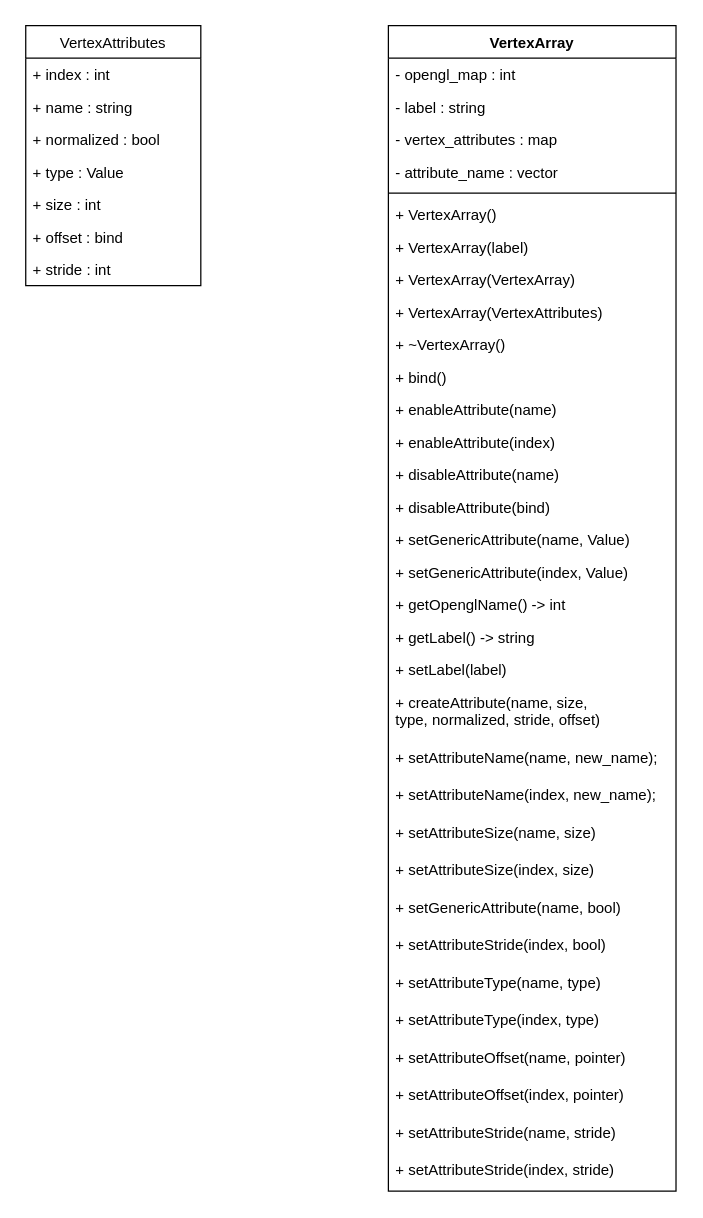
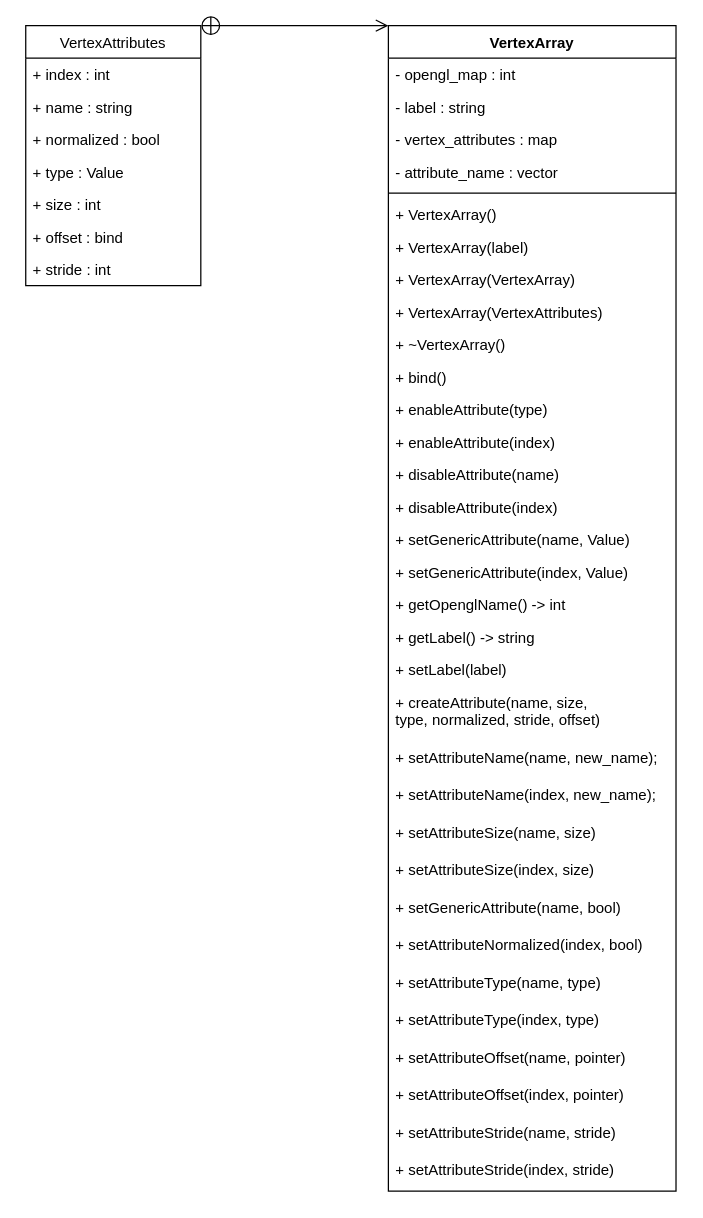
  <mxCell id="0" />
  <mxCell id="1" parent="0" />
  <mxCell id="2" value="VertexArray" style="swimlane;fontStyle=1;align=center;verticalAlign=top;childLayout=stackLayout;horizontal=1;startSize=26;horizontalStack=0;resizeParent=1;resizeParentMax=0;resizeLast=0;collapsible=1;marginBottom=0;" vertex="1" parent="1"><mxGeometry x="310" y="20" width="230" height="932" as="geometry" /></mxCell>
  <mxCell id="3" value="- opengl_map : int" style="text;strokeColor=none;fillColor=none;align=left;verticalAlign=top;spacingLeft=4;spacingRight=4;overflow=hidden;rotatable=0;points=[[0,0.5],[1,0.5]];portConstraint=eastwest;" vertex="1" parent="2"><mxGeometry y="26" width="230" height="26" as="geometry" /></mxCell>
  <mxCell id="4" value="- label : string" style="text;strokeColor=none;fillColor=none;align=left;verticalAlign=top;spacingLeft=4;spacingRight=4;overflow=hidden;rotatable=0;points=[[0,0.5],[1,0.5]];portConstraint=eastwest;" vertex="1" parent="2"><mxGeometry y="52" width="230" height="26" as="geometry" /></mxCell>
  <mxCell id="5" value="- vertex_attributes : map" style="text;strokeColor=none;fillColor=none;align=left;verticalAlign=top;spacingLeft=4;spacingRight=4;overflow=hidden;rotatable=0;points=[[0,0.5],[1,0.5]];portConstraint=eastwest;" vertex="1" parent="2"><mxGeometry y="78" width="230" height="26" as="geometry" /></mxCell>
  <mxCell id="6" value="- attribute_name : vector" style="text;strokeColor=none;fillColor=none;align=left;verticalAlign=top;spacingLeft=4;spacingRight=4;overflow=hidden;rotatable=0;points=[[0,0.5],[1,0.5]];portConstraint=eastwest;" vertex="1" parent="2"><mxGeometry y="104" width="230" height="26" as="geometry" /></mxCell>
  <mxCell id="7" value="" style="line;strokeWidth=1;fillColor=none;align=left;verticalAlign=middle;spacingTop=-1;spacingLeft=3;spacingRight=3;rotatable=0;labelPosition=right;points=[];portConstraint=eastwest;" vertex="1" parent="2"><mxGeometry y="130" width="230" height="8" as="geometry" /></mxCell>
  <mxCell id="8" value="+ VertexArray()" style="text;strokeColor=none;fillColor=none;align=left;verticalAlign=top;spacingLeft=4;spacingRight=4;overflow=hidden;rotatable=0;points=[[0,0.5],[1,0.5]];portConstraint=eastwest;" vertex="1" parent="2"><mxGeometry y="138" width="230" height="26" as="geometry" /></mxCell>
  <mxCell id="9" value="+ VertexArray(label)" style="text;strokeColor=none;fillColor=none;align=left;verticalAlign=top;spacingLeft=4;spacingRight=4;overflow=hidden;rotatable=0;points=[[0,0.5],[1,0.5]];portConstraint=eastwest;" vertex="1" parent="2"><mxGeometry y="164" width="230" height="26" as="geometry" /></mxCell>
  <mxCell id="10" value="+ VertexArray(VertexArray)" style="text;strokeColor=none;fillColor=none;align=left;verticalAlign=top;spacingLeft=4;spacingRight=4;overflow=hidden;rotatable=0;points=[[0,0.5],[1,0.5]];portConstraint=eastwest;" vertex="1" parent="2"><mxGeometry y="190" width="230" height="26" as="geometry" /></mxCell>
  <mxCell id="11" value="+ VertexArray(VertexAttributes)" style="text;strokeColor=none;fillColor=none;align=left;verticalAlign=top;spacingLeft=4;spacingRight=4;overflow=hidden;rotatable=0;points=[[0,0.5],[1,0.5]];portConstraint=eastwest;" vertex="1" parent="2"><mxGeometry y="216" width="230" height="26" as="geometry" /></mxCell>
  <mxCell id="12" value="+ ~VertexArray()" style="text;strokeColor=none;fillColor=none;align=left;verticalAlign=top;spacingLeft=4;spacingRight=4;overflow=hidden;rotatable=0;points=[[0,0.5],[1,0.5]];portConstraint=eastwest;" vertex="1" parent="2"><mxGeometry y="242" width="230" height="26" as="geometry" /></mxCell>
  <mxCell id="13" value="+ bind()" style="text;strokeColor=none;fillColor=none;align=left;verticalAlign=top;spacingLeft=4;spacingRight=4;overflow=hidden;rotatable=0;points=[[0,0.5],[1,0.5]];portConstraint=eastwest;" vertex="1" parent="2"><mxGeometry y="268" width="230" height="26" as="geometry" /></mxCell>
- <mxCell id="14" value="+ enableAttribute(name)" style="text;strokeColor=none;fillColor=none;align=left;verticalAlign=top;spacingLeft=4;spacingRight=4;overflow=hidden;rotatable=0;points=[[0,0.5],[1,0.5]];portConstraint=eastwest;" vertex="1" parent="2"><mxGeometry y="294" width="230" height="26" as="geometry" /></mxCell>
+ <mxCell id="14" value="+ enableAttribute(type)" style="text;strokeColor=none;fillColor=none;align=left;verticalAlign=top;spacingLeft=4;spacingRight=4;overflow=hidden;rotatable=0;points=[[0,0.5],[1,0.5]];portConstraint=eastwest;" vertex="1" parent="2"><mxGeometry y="294" width="230" height="26" as="geometry" /></mxCell>
  <mxCell id="15" value="+ enableAttribute(index)" style="text;strokeColor=none;fillColor=none;align=left;verticalAlign=top;spacingLeft=4;spacingRight=4;overflow=hidden;rotatable=0;points=[[0,0.5],[1,0.5]];portConstraint=eastwest;" vertex="1" parent="2"><mxGeometry y="320" width="230" height="26" as="geometry" /></mxCell>
  <mxCell id="16" value="+ disableAttribute(name)" style="text;strokeColor=none;fillColor=none;align=left;verticalAlign=top;spacingLeft=4;spacingRight=4;overflow=hidden;rotatable=0;points=[[0,0.5],[1,0.5]];portConstraint=eastwest;" vertex="1" parent="2"><mxGeometry y="346" width="230" height="26" as="geometry" /></mxCell>
- <mxCell id="17" value="+ disableAttribute(bind)" style="text;strokeColor=none;fillColor=none;align=left;verticalAlign=top;spacingLeft=4;spacingRight=4;overflow=hidden;rotatable=0;points=[[0,0.5],[1,0.5]];portConstraint=eastwest;" vertex="1" parent="2"><mxGeometry y="372" width="230" height="26" as="geometry" /></mxCell>
+ <mxCell id="17" value="+ disableAttribute(index)" style="text;strokeColor=none;fillColor=none;align=left;verticalAlign=top;spacingLeft=4;spacingRight=4;overflow=hidden;rotatable=0;points=[[0,0.5],[1,0.5]];portConstraint=eastwest;" vertex="1" parent="2"><mxGeometry y="372" width="230" height="26" as="geometry" /></mxCell>
  <mxCell id="18" value="+ setGenericAttribute(name, Value)" style="text;strokeColor=none;fillColor=none;align=left;verticalAlign=top;spacingLeft=4;spacingRight=4;overflow=hidden;rotatable=0;points=[[0,0.5],[1,0.5]];portConstraint=eastwest;" vertex="1" parent="2"><mxGeometry y="398" width="230" height="26" as="geometry" /></mxCell>
  <mxCell id="19" value="+ setGenericAttribute(index, Value)" style="text;strokeColor=none;fillColor=none;align=left;verticalAlign=top;spacingLeft=4;spacingRight=4;overflow=hidden;rotatable=0;points=[[0,0.5],[1,0.5]];portConstraint=eastwest;" vertex="1" parent="2"><mxGeometry y="424" width="230" height="26" as="geometry" /></mxCell>
  <mxCell id="20" value="+ getOpenglName() -&gt; int" style="text;strokeColor=none;fillColor=none;align=left;verticalAlign=top;spacingLeft=4;spacingRight=4;overflow=hidden;rotatable=0;points=[[0,0.5],[1,0.5]];portConstraint=eastwest;" vertex="1" parent="2"><mxGeometry y="450" width="230" height="26" as="geometry" /></mxCell>
  <mxCell id="21" value="+ getLabel() -&gt; string" style="text;strokeColor=none;fillColor=none;align=left;verticalAlign=top;spacingLeft=4;spacingRight=4;overflow=hidden;rotatable=0;points=[[0,0.5],[1,0.5]];portConstraint=eastwest;" vertex="1" parent="2"><mxGeometry y="476" width="230" height="26" as="geometry" /></mxCell>
  <mxCell id="22" value="+ setLabel(label)" style="text;strokeColor=none;fillColor=none;align=left;verticalAlign=top;spacingLeft=4;spacingRight=4;overflow=hidden;rotatable=0;points=[[0,0.5],[1,0.5]];portConstraint=eastwest;" vertex="1" parent="2"><mxGeometry y="502" width="230" height="26" as="geometry" /></mxCell>
  <mxCell id="23" value="+ createAttribute(name, size,&#10;type, normalized, stride, offset)" style="text;strokeColor=none;fillColor=none;align=left;verticalAlign=top;spacingLeft=4;spacingRight=4;overflow=hidden;rotatable=0;points=[[0,0.5],[1,0.5]];portConstraint=eastwest;" vertex="1" parent="2"><mxGeometry y="528" width="230" height="44" as="geometry" /></mxCell>
  <mxCell id="24" value="+ setAttributeName(name, new_name);" style="text;strokeColor=none;fillColor=none;align=left;verticalAlign=top;spacingLeft=4;spacingRight=4;overflow=hidden;rotatable=0;points=[[0,0.5],[1,0.5]];portConstraint=eastwest;" vertex="1" parent="2"><mxGeometry y="572" width="230" height="30" as="geometry" /></mxCell>
  <mxCell id="25" value="+ setAttributeName(index, new_name);" style="text;strokeColor=none;fillColor=none;align=left;verticalAlign=top;spacingLeft=4;spacingRight=4;overflow=hidden;rotatable=0;points=[[0,0.5],[1,0.5]];portConstraint=eastwest;" vertex="1" parent="2"><mxGeometry y="602" width="230" height="30" as="geometry" /></mxCell>
  <mxCell id="26" value="+ setAttributeSize(name, size)" style="text;strokeColor=none;fillColor=none;align=left;verticalAlign=top;spacingLeft=4;spacingRight=4;overflow=hidden;rotatable=0;points=[[0,0.5],[1,0.5]];portConstraint=eastwest;" vertex="1" parent="2"><mxGeometry y="632" width="230" height="30" as="geometry" /></mxCell>
  <mxCell id="27" value="+ setAttributeSize(index, size)" style="text;strokeColor=none;fillColor=none;align=left;verticalAlign=top;spacingLeft=4;spacingRight=4;overflow=hidden;rotatable=0;points=[[0,0.5],[1,0.5]];portConstraint=eastwest;" vertex="1" parent="2"><mxGeometry y="662" width="230" height="30" as="geometry" /></mxCell>
  <mxCell id="28" value="+ setGenericAttribute(name, bool)" style="text;strokeColor=none;fillColor=none;align=left;verticalAlign=top;spacingLeft=4;spacingRight=4;overflow=hidden;rotatable=0;points=[[0,0.5],[1,0.5]];portConstraint=eastwest;" vertex="1" parent="2"><mxGeometry y="692" width="230" height="30" as="geometry" /></mxCell>
- <mxCell id="29" value="+ setAttributeStride(index, bool)" style="text;strokeColor=none;fillColor=none;align=left;verticalAlign=top;spacingLeft=4;spacingRight=4;overflow=hidden;rotatable=0;points=[[0,0.5],[1,0.5]];portConstraint=eastwest;" vertex="1" parent="2"><mxGeometry y="722" width="230" height="30" as="geometry" /></mxCell>
+ <mxCell id="29" value="+ setAttributeNormalized(index, bool)" style="text;strokeColor=none;fillColor=none;align=left;verticalAlign=top;spacingLeft=4;spacingRight=4;overflow=hidden;rotatable=0;points=[[0,0.5],[1,0.5]];portConstraint=eastwest;" vertex="1" parent="2"><mxGeometry y="722" width="230" height="30" as="geometry" /></mxCell>
  <mxCell id="30" value="+ setAttributeType(name, type)" style="text;strokeColor=none;fillColor=none;align=left;verticalAlign=top;spacingLeft=4;spacingRight=4;overflow=hidden;rotatable=0;points=[[0,0.5],[1,0.5]];portConstraint=eastwest;" vertex="1" parent="2"><mxGeometry y="752" width="230" height="30" as="geometry" /></mxCell>
  <mxCell id="31" value="+ setAttributeType(index, type)" style="text;strokeColor=none;fillColor=none;align=left;verticalAlign=top;spacingLeft=4;spacingRight=4;overflow=hidden;rotatable=0;points=[[0,0.5],[1,0.5]];portConstraint=eastwest;" vertex="1" parent="2"><mxGeometry y="782" width="230" height="30" as="geometry" /></mxCell>
  <mxCell id="32" value="+ setAttributeOffset(name, pointer)" style="text;strokeColor=none;fillColor=none;align=left;verticalAlign=top;spacingLeft=4;spacingRight=4;overflow=hidden;rotatable=0;points=[[0,0.5],[1,0.5]];portConstraint=eastwest;" vertex="1" parent="2"><mxGeometry y="812" width="230" height="30" as="geometry" /></mxCell>
  <mxCell id="33" value="+ setAttributeOffset(index, pointer)" style="text;strokeColor=none;fillColor=none;align=left;verticalAlign=top;spacingLeft=4;spacingRight=4;overflow=hidden;rotatable=0;points=[[0,0.5],[1,0.5]];portConstraint=eastwest;" vertex="1" parent="2"><mxGeometry y="842" width="230" height="30" as="geometry" /></mxCell>
  <mxCell id="34" value="+ setAttributeStride(name, stride)" style="text;strokeColor=none;fillColor=none;align=left;verticalAlign=top;spacingLeft=4;spacingRight=4;overflow=hidden;rotatable=0;points=[[0,0.5],[1,0.5]];portConstraint=eastwest;" vertex="1" parent="2"><mxGeometry y="872" width="230" height="30" as="geometry" /></mxCell>
  <mxCell id="35" value="+ setAttributeStride(index, stride)" style="text;strokeColor=none;fillColor=none;align=left;verticalAlign=top;spacingLeft=4;spacingRight=4;overflow=hidden;rotatable=0;points=[[0,0.5],[1,0.5]];portConstraint=eastwest;" vertex="1" parent="2"><mxGeometry y="902" width="230" height="30" as="geometry" /></mxCell>
  <mxCell id="36" value="VertexAttributes" style="swimlane;fontStyle=0;childLayout=stackLayout;horizontal=1;startSize=26;fillColor=none;horizontalStack=0;resizeParent=1;resizeParentMax=0;resizeLast=0;collapsible=1;marginBottom=0;" vertex="1" parent="1"><mxGeometry x="20" y="20" width="140" height="208" as="geometry" /></mxCell>
  <mxCell id="37" value="+ index : int" style="text;strokeColor=none;fillColor=none;align=left;verticalAlign=top;spacingLeft=4;spacingRight=4;overflow=hidden;rotatable=0;points=[[0,0.5],[1,0.5]];portConstraint=eastwest;" vertex="1" parent="36"><mxGeometry y="26" width="140" height="26" as="geometry" /></mxCell>
  <mxCell id="38" value="+ name : string" style="text;strokeColor=none;fillColor=none;align=left;verticalAlign=top;spacingLeft=4;spacingRight=4;overflow=hidden;rotatable=0;points=[[0,0.5],[1,0.5]];portConstraint=eastwest;" vertex="1" parent="36"><mxGeometry y="52" width="140" height="26" as="geometry" /></mxCell>
  <mxCell id="39" value="+ normalized : bool" style="text;strokeColor=none;fillColor=none;align=left;verticalAlign=top;spacingLeft=4;spacingRight=4;overflow=hidden;rotatable=0;points=[[0,0.5],[1,0.5]];portConstraint=eastwest;" vertex="1" parent="36"><mxGeometry y="78" width="140" height="26" as="geometry" /></mxCell>
  <mxCell id="40" value="+ type : Value" style="text;strokeColor=none;fillColor=none;align=left;verticalAlign=top;spacingLeft=4;spacingRight=4;overflow=hidden;rotatable=0;points=[[0,0.5],[1,0.5]];portConstraint=eastwest;" vertex="1" parent="36"><mxGeometry y="104" width="140" height="26" as="geometry" /></mxCell>
  <mxCell id="41" value="+ size : int" style="text;strokeColor=none;fillColor=none;align=left;verticalAlign=top;spacingLeft=4;spacingRight=4;overflow=hidden;rotatable=0;points=[[0,0.5],[1,0.5]];portConstraint=eastwest;" vertex="1" parent="36"><mxGeometry y="130" width="140" height="26" as="geometry" /></mxCell>
  <mxCell id="42" value="+ offset : bind" style="text;strokeColor=none;fillColor=none;align=left;verticalAlign=top;spacingLeft=4;spacingRight=4;overflow=hidden;rotatable=0;points=[[0,0.5],[1,0.5]];portConstraint=eastwest;" vertex="1" parent="36"><mxGeometry y="156" width="140" height="26" as="geometry" /></mxCell>
  <mxCell id="43" value="+ stride : int" style="text;strokeColor=none;fillColor=none;align=left;verticalAlign=top;spacingLeft=4;spacingRight=4;overflow=hidden;rotatable=0;points=[[0,0.5],[1,0.5]];portConstraint=eastwest;" vertex="1" parent="36"><mxGeometry y="182" width="140" height="26" as="geometry" /></mxCell>
+ <mxCell id="44" value="" style="endArrow=open;startArrow=circlePlus;endFill=0;startFill=0;endSize=8;html=1;entryX=0;entryY=0;entryDx=0;entryDy=0;exitX=1;exitY=0;exitDx=0;exitDy=0;" edge="1" parent="1" source="36" target="2"><mxGeometry width="160" relative="1" as="geometry"><mxPoint x="180" y="269" as="sourcePoint" /><mxPoint x="300" y="246" as="targetPoint" /></mxGeometry></mxCell>
